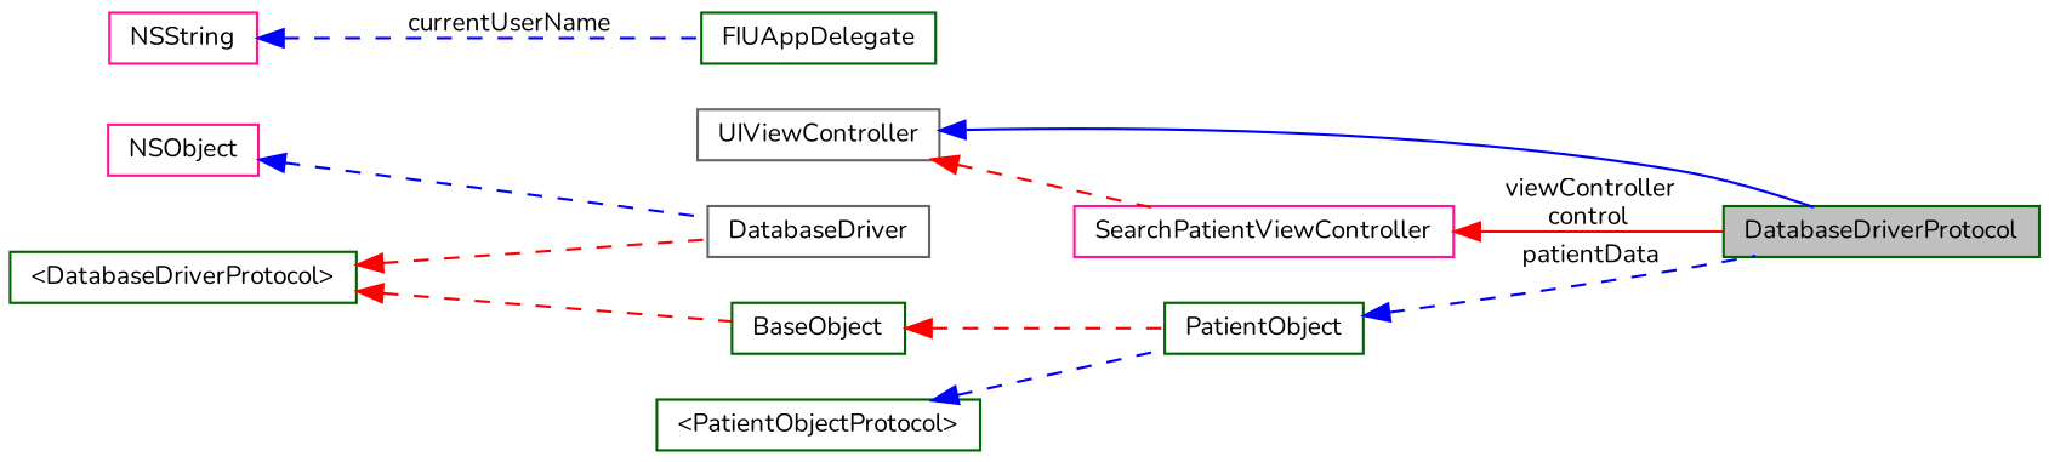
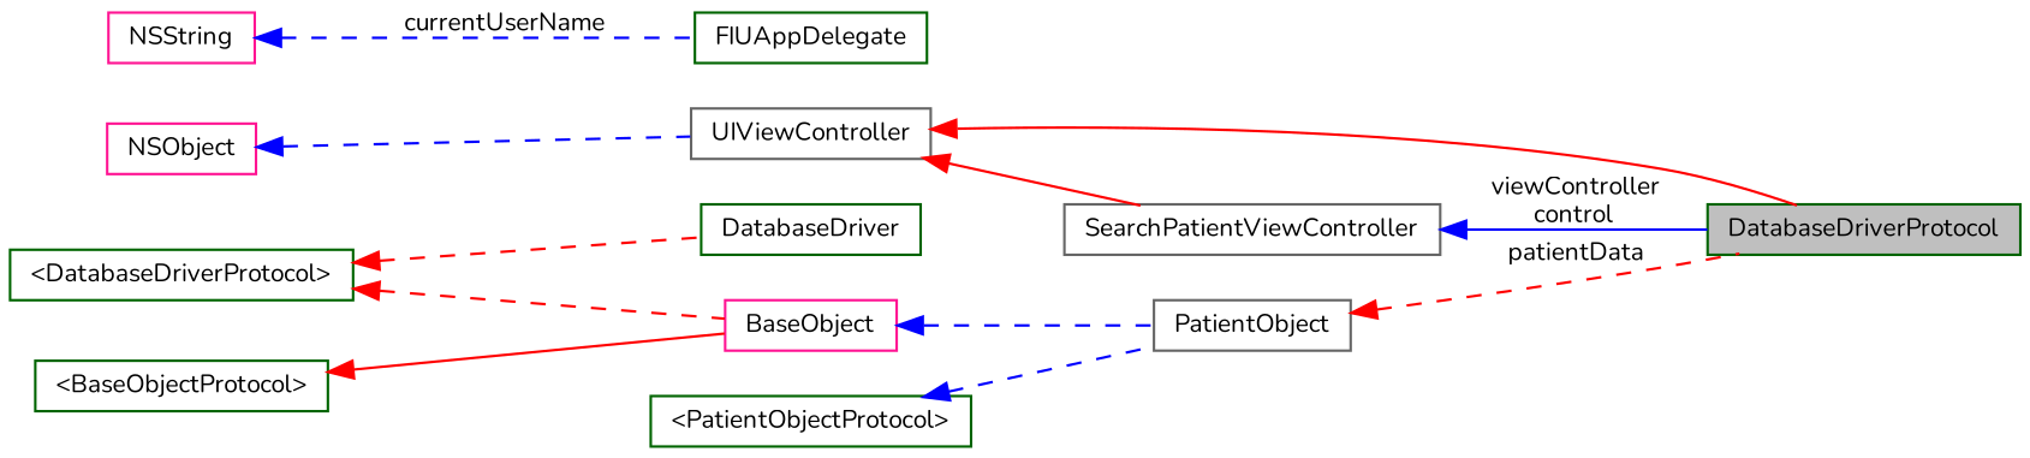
  digraph {
    fontname=Nunito
    rankdir=LR
    node [color=darkgreen fillcolor=white fontname=Nunito fontsize=10 shape=record style=filled]
    edge [color=red dir=back fontname=Nunito fontsize=10 labelfontname=Helvetica labelfontsize=10 style=dashed]
    n1 [fillcolor=grey75 fontcolor=black height=0.2 label=DatabaseDriverProtocol width=0.4]
    n2 [color=gray40 height=0.2 label=UIViewController width=0.4]
-   n3 [color=deeppink height=0.2 label=SearchPatientViewController width=0.4]
-   n4 [height=0.2 label=PatientObject width=0.4]
-   n5 [height=0.2 label=BaseObject width=0.4]
-   n6 [color=gray40 height=0.2 label=DatabaseDriver width=0.4]
+   n3 [color=gray40 height=0.2 label=SearchPatientViewController width=0.4]
+   n4 [color=gray40 height=0.2 label=PatientObject width=0.4]
+   n5 [color=deeppink height=0.2 label=BaseObject width=0.4]
+   n6 [height=0.2 label=DatabaseDriver width=0.4]
    n7 [color=deeppink height=0.2 label=NSObject width=0.4]
    n8 [height=0.2 label="\<DatabaseDriverProtocol\>" width=0.4]
    n9 [height=0.2 label=FIUAppDelegate width=0.4]
    n10 [color=deeppink height=0.2 label=NSString width=0.4]
+   n11 [height=0.2 label="\<BaseObjectProtocol\>" width=0.4]
    n12 [height=0.2 label="\<PatientObjectProtocol\>" width=0.4]
-   n2 -> n1 [color=blue style=solid]
-   n2 -> n3
-   n3 -> n1 [label=" viewController\ncontrol" style=solid]
-   n4 -> n1 [color=blue label=" patientData"]
-   n5 -> n4
-   n7 -> n6 [color=blue]
+   n2 -> n1 [style=solid]
+   n2 -> n3 [style=solid]
+   n3 -> n1 [color=blue label=" viewController\ncontrol" style=solid]
+   n4 -> n1 [label=" patientData"]
+   n5 -> n4 [color=blue]
+   n7 -> n2 [color=blue]
    n8 -> n5
    n8 -> n6
    n10 -> n9 [color=blue label=" currentUserName"]
+   n11 -> n5 [style=solid]
    n12 -> n4 [color=blue]
  }
